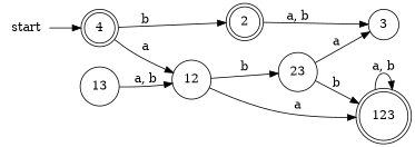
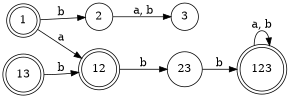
  digraph {
    rankdir=LR
    node [shape=doublecircle]
-   start [shape=none]
-   1 [label=4]
-   12 [shape=circle]
-   2
+   1
+   12
+   2 [shape=circle]
    123
    23 [shape=circle]
    3 [shape=circle]
-   13 [shape=circle]
-   start -> 1
+   13
    1 -> 12 [label=a]
    1 -> 2 [label=b]
-   12 -> 123 [label=a]
    12 -> 23 [label=b]
    2 -> 3 [label="a, b"]
    123 -> 123 [label="a, b"]
    23 -> 123 [label=b]
-   23 -> 3 [label=a]
-   13 -> 12 [label="a, b"]
+   13 -> 12 [label=b]
  }
